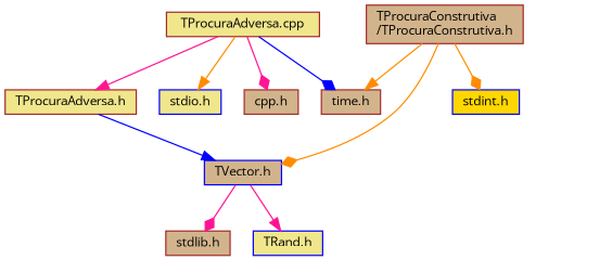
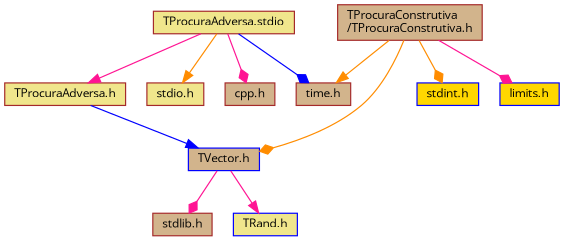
  digraph {
    fontname="Open Sans"
    node [color=brown fillcolor=tan fontname="Open Sans" fontsize=10 shape=box style=filled]
    edge [arrowhead=diamond color=deeppink fontname="Open Sans" fontsize=10 labelfontname=Helvetica labelfontsize=10 style=solid]
-   n1 [fillcolor=khaki fontcolor=black height=0.2 label="TProcuraAdversa.cpp" width=0.4]
+   n1 [fillcolor=khaki fontcolor=black height=0.2 label="TProcuraAdversa.stdio" width=0.4]
    n2 [fillcolor=khaki height=0.2 label="TProcuraAdversa.h" width=0.4]
    n3 [height=0.2 label="time.h" width=0.4]
-   n4 [color=blue fillcolor=khaki height=0.2 label="stdio.h" width=0.4]
+   n4 [fillcolor=khaki height=0.2 label="stdio.h" width=0.4]
    n5 [height=0.2 label="cpp.h" width=0.4]
    n6 [color=blue height=0.2 label="TVector.h" width=0.4]
    n7 [height=0.2 label="TProcuraConstrutiva\l/TProcuraConstrutiva.h" width=0.4]
    n8 [color=blue fillcolor=gold height=0.2 label="stdint.h" width=0.4]
+   n9 [color=blue fillcolor=gold height=0.2 label="limits.h" width=0.4]
    n10 [height=0.2 label="stdlib.h" width=0.4]
    n11 [color=blue fillcolor=khaki height=0.2 label="TRand.h" width=0.4]
    n1 -> n2 [arrowhead=normal]
    n1 -> n3 [color=blue]
    n1 -> n4 [arrowhead=normal color=darkorange]
    n1 -> n5
    n2 -> n6 [arrowhead=normal color=blue]
    n6 -> n10
    n6 -> n11 [arrowhead=normal]
    n7 -> n3 [arrowhead=normal color=darkorange]
    n7 -> n6 [color=darkorange]
    n7 -> n8 [color=darkorange]
+   n7 -> n9
  }
